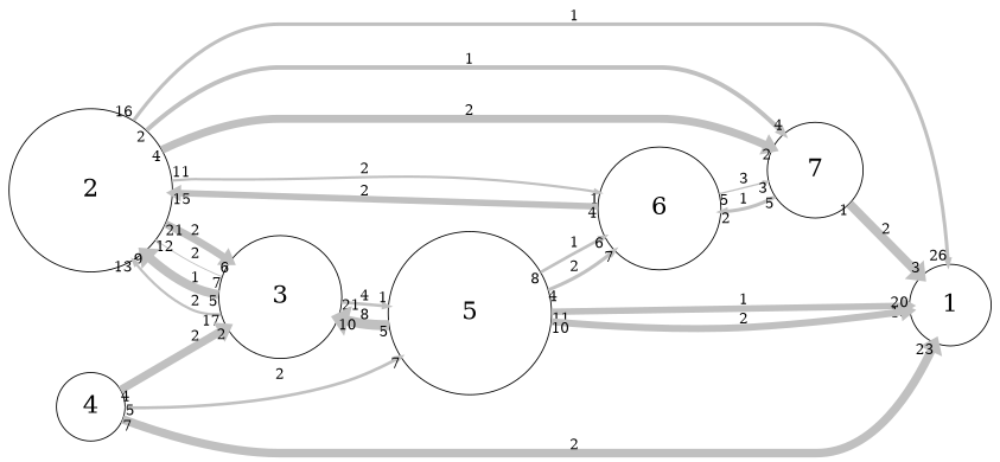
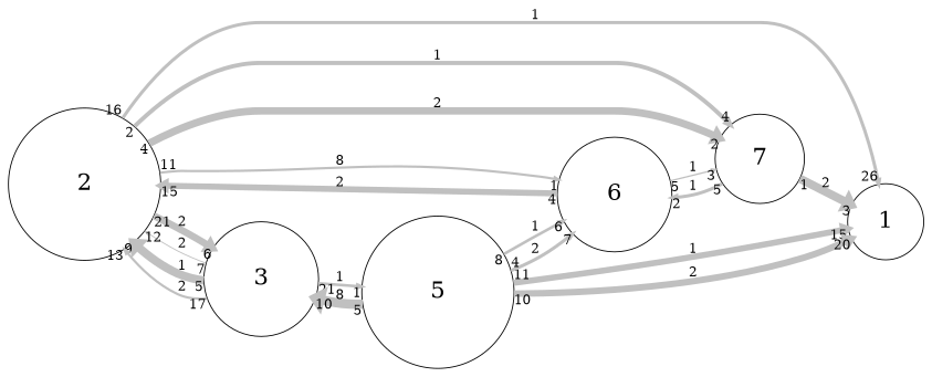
  digraph {
    fontname="DejaVu Serif"
    rankdir=LR
    scale=1
    splines=spline
    node [fontname="DejaVu Serif" fontsize=25 shape=circle]
    edge [arrowsize=0.5 capacity=2 color=grey fontname="DejaVu Serif" from_pd=4 headlabel=2 penwidth=3.5 pt=14 splines=true taillabel=5 to_pd=1]
    n1 [height=1.125 label=1 width=1.125]
    n2 [height=2.25 label=2 width=2.25]
    n3 [height=1.6875 label=3 width=1.6875]
    n4 [height=1.6875 label=6 width=1.6875]
    n5 [height=1.3125 label=7 width=1.3125]
    n6 [height=2.25 label=5 width=2.25]
-   n7 [height=0.9375 label=4 width=0.9375]
    n2 -> n1 [capacity=1 from_pd=15 headlabel=26 label=1 taillabel=16 to_pd=25]
    n2 -> n3 [from_pd=20 headlabel=6 label=2 penwidth=7.5 pt=6 taillabel=21 to_pd=5]
-   n2 -> n4 [from_pd=10 headlabel=1 label=2 penwidth=2.5 pt=16 taillabel=11 to_pd=0]
+   n2 -> n4 [from_pd=10 headlabel=1 label=8 penwidth=2.5 pt=16 taillabel=11 to_pd=0]
    n2 -> n5 [capacity=1 from_pd=1 headlabel=4 label=1 penwidth=4.5 pt=12 taillabel=2 to_pd=3]
    n2 -> n5 [from_pd=3 label=2 penwidth=8.0 pt=5 taillabel=4]
    n3 -> n2 [from_pd=6 headlabel=12 label=2 penwidth=1.0 pt=19 taillabel=7 to_pd=11]
    n3 -> n2 [capacity=1 headlabel=9 label=1 penwidth=9.0 pt=3 to_pd=8]
    n3 -> n2 [from_pd=16 headlabel=13 label=2 penwidth=2.5 pt=16 taillabel=17 to_pd=12]
-   n3 -> n6 [capacity=1 from_pd=20 headlabel=1 label=4 penwidth=3.0 pt=15 taillabel=21 to_pd=0]
+   n3 -> n6 [capacity=1 from_pd=20 headlabel=1 label=1 penwidth=3.0 pt=15 taillabel=21 to_pd=0]
    n4 -> n2 [from_pd=3 headlabel=15 label=2 penwidth=6.5 pt=8 taillabel=4 to_pd=14]
-   n4 -> n5 [capacity=1 headlabel=3 label=3 penwidth=1.5 pt=18 to_pd=2]
+   n4 -> n5 [capacity=1 headlabel=3 label=1 penwidth=1.5 pt=18 to_pd=2]
    n5 -> n1 [from_pd=0 headlabel=3 label=2 penwidth=9.0 pt=3 taillabel=1 to_pd=2]
    n5 -> n4 [capacity=1 label=1]
    n6 -> n1 [capacity=1 from_pd=10 headlabel=15 label=1 penwidth=6.5 pt=8 taillabel=11 to_pd=14]
    n6 -> n1 [from_pd=9 headlabel=20 label=2 penwidth=7.0 pt=7 taillabel=10 to_pd=19]
    n6 -> n3 [capacity=1 headlabel=10 label=8 penwidth=10.0 pt=1 to_pd=9]
    n6 -> n4 [capacity=1 from_pd=7 headlabel=6 label=1 penwidth=3.0 pt=15 taillabel=8 to_pd=5]
    n6 -> n4 [from_pd=3 headlabel=7 label=2 taillabel=4 to_pd=6]
-   n7 -> n1 [from_pd=6 headlabel=23 label=2 penwidth=8.5 pt=4 taillabel=7 to_pd=22]
-   n7 -> n3 [from_pd=3 label=2 penwidth=8.0 pt=5 taillabel=4]
-   n7 -> n6 [headlabel=7 label=2 penwidth=3.0 pt=15 to_pd=6]
  }
